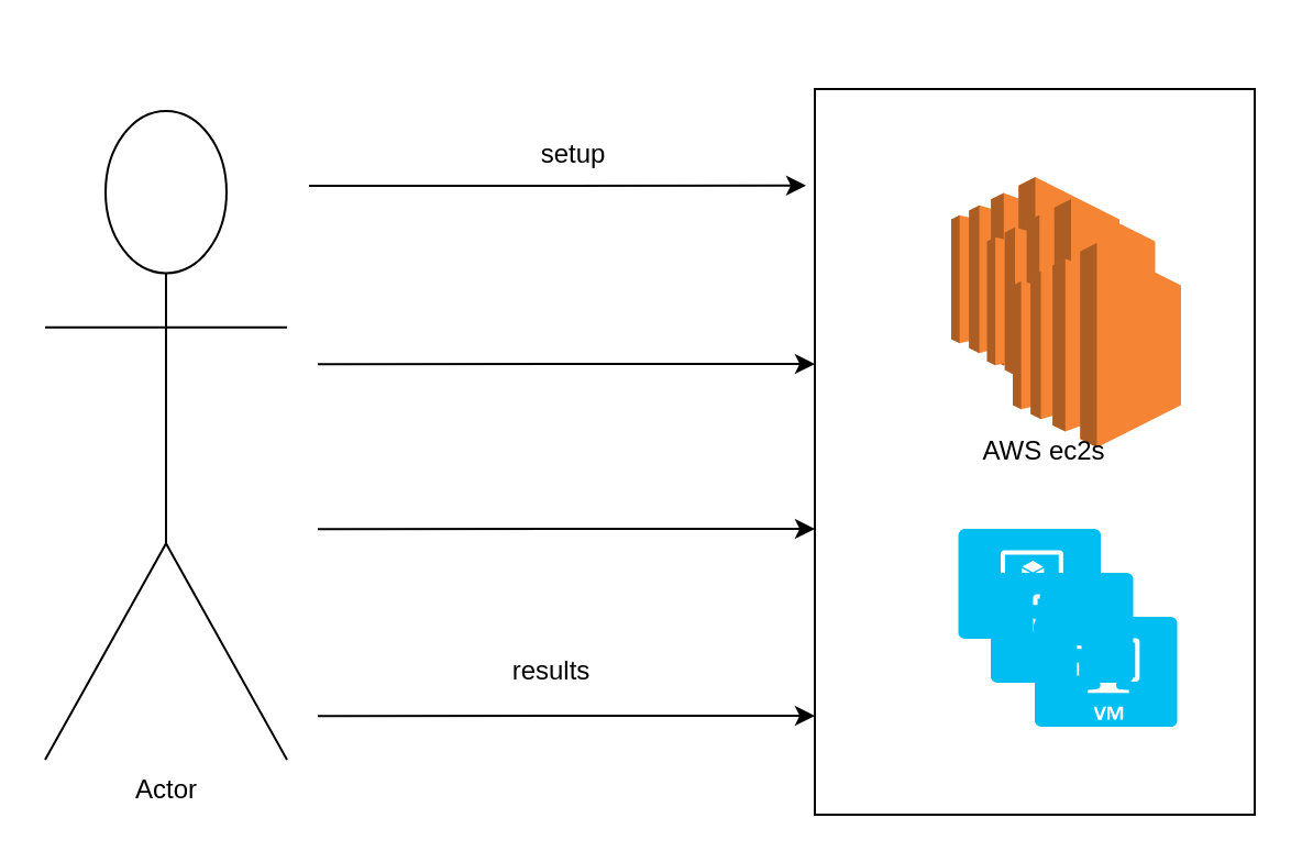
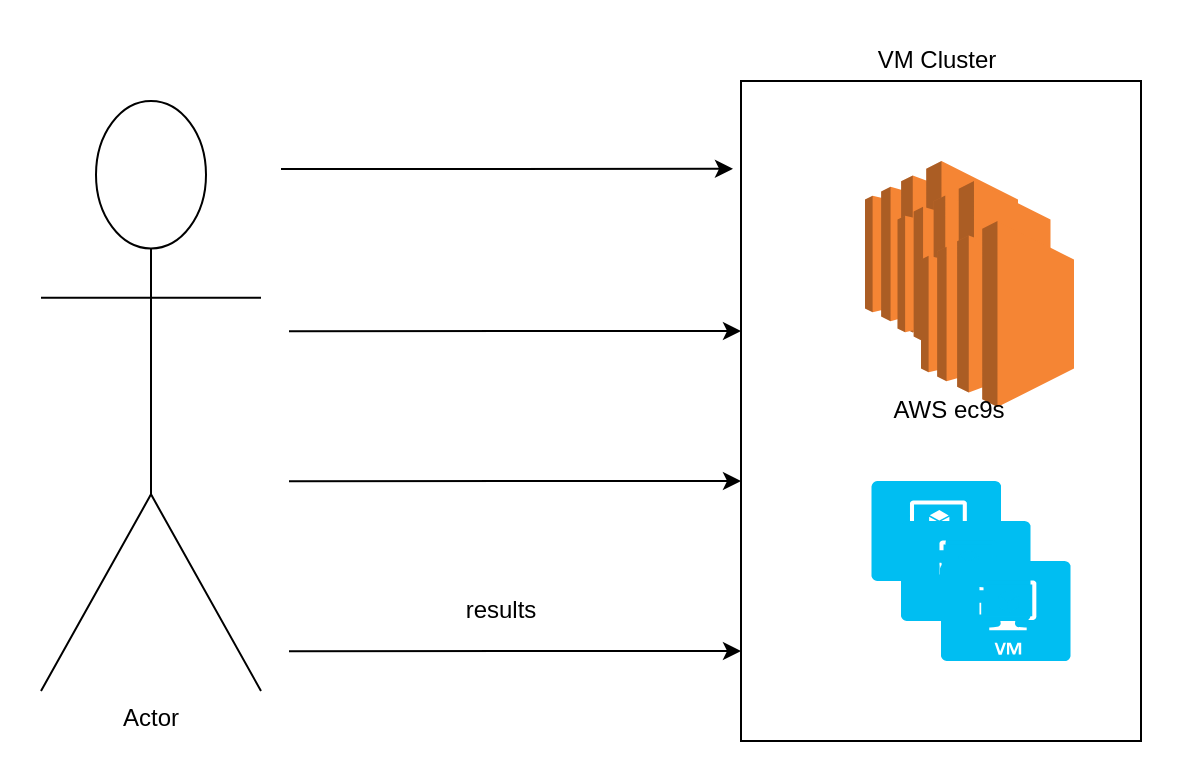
  <mxCell id="0" />
  <mxCell id="1" parent="0" />
  <mxCell id="2" value="Actor" style="shape=umlActor;verticalLabelPosition=bottom;labelBackgroundColor=#ffffff;verticalAlign=top;html=1;outlineConnect=0;" parent="1" vertex="1"><mxGeometry x="20" y="50" width="110" height="295" as="geometry" /></mxCell>
  <mxCell id="3" value="" style="rounded=0;whiteSpace=wrap;html=1;" vertex="1" parent="1"><mxGeometry x="370" y="40" width="200" height="330" as="geometry" /></mxCell>
  <mxCell id="4" value="" style="outlineConnect=0;dashed=0;verticalLabelPosition=bottom;verticalAlign=top;align=center;html=1;shape=mxgraph.aws3.ec2;fillColor=#F58534;gradientColor=none;" vertex="1" parent="1"><mxGeometry x="432" y="80" width="76.5" height="93" as="geometry" /></mxCell>
  <mxCell id="5" value="" style="verticalLabelPosition=bottom;html=1;verticalAlign=top;align=center;strokeColor=none;fillColor=#00BEF2;shape=mxgraph.azure.virtual_machine;" vertex="1" parent="1"><mxGeometry x="435.25" y="240" width="64.75" height="50" as="geometry" /></mxCell>
  <mxCell id="6" value="" style="verticalLabelPosition=bottom;html=1;verticalAlign=top;align=center;strokeColor=none;fillColor=#00BEF2;shape=mxgraph.azure.virtual_machine;" vertex="1" parent="1"><mxGeometry x="450" y="260" width="64.75" height="50" as="geometry" /></mxCell>
  <mxCell id="7" value="" style="verticalLabelPosition=bottom;html=1;verticalAlign=top;align=center;strokeColor=none;fillColor=#00BEF2;shape=mxgraph.azure.virtual_machine;" vertex="1" parent="1"><mxGeometry x="470" y="280" width="64.75" height="50" as="geometry" /></mxCell>
  <mxCell id="8" value="" style="outlineConnect=0;dashed=0;verticalLabelPosition=bottom;verticalAlign=top;align=center;html=1;shape=mxgraph.aws3.ec2;fillColor=#F58534;gradientColor=none;" vertex="1" parent="1"><mxGeometry x="448.25" y="90" width="76.5" height="93" as="geometry" /></mxCell>
  <mxCell id="9" value="" style="outlineConnect=0;dashed=0;verticalLabelPosition=bottom;verticalAlign=top;align=center;html=1;shape=mxgraph.aws3.ec2;fillColor=#F58534;gradientColor=none;" vertex="1" parent="1"><mxGeometry x="460" y="110" width="76.5" height="93" as="geometry" /></mxCell>
- <mxCell id="10" value="AWS ec2s" style="text;html=1;align=center;verticalAlign=middle;resizable=0;points=[];;autosize=1;" vertex="1" parent="1"><mxGeometry x="438.5" y="195" width="70" height="20" as="geometry" /></mxCell>
+ <mxCell id="10" value="AWS ec9s" style="text;html=1;align=center;verticalAlign=middle;resizable=0;points=[];;autosize=1;" vertex="1" parent="1"><mxGeometry x="438.5" y="195" width="70" height="20" as="geometry" /></mxCell>
+ <mxCell id="11" value="VM Cluster" style="text;html=1;align=center;verticalAlign=middle;resizable=0;points=[];;autosize=1;" vertex="1" parent="1"><mxGeometry x="433.25" y="20" width="70" height="20" as="geometry" /></mxCell>
  <mxCell id="12" value="" style="endArrow=classic;html=1;entryX=-0.02;entryY=0.133;entryDx=0;entryDy=0;entryPerimeter=0;" edge="1" parent="1" target="3"><mxGeometry width="50" height="50" relative="1" as="geometry"><mxPoint x="140" y="84" as="sourcePoint" /><mxPoint x="190" y="75" as="targetPoint" /></mxGeometry></mxCell>
  <mxCell id="13" value="" style="endArrow=classic;html=1;entryX=-0.02;entryY=0.133;entryDx=0;entryDy=0;entryPerimeter=0;" edge="1" parent="1"><mxGeometry width="50" height="50" relative="1" as="geometry"><mxPoint x="144" y="165.11" as="sourcePoint" /><mxPoint x="370" y="165" as="targetPoint" /></mxGeometry></mxCell>
  <mxCell id="14" value="" style="endArrow=classic;html=1;entryX=-0.02;entryY=0.133;entryDx=0;entryDy=0;entryPerimeter=0;" edge="1" parent="1"><mxGeometry width="50" height="50" relative="1" as="geometry"><mxPoint x="144" y="240.11" as="sourcePoint" /><mxPoint x="370" y="240" as="targetPoint" /></mxGeometry></mxCell>
  <mxCell id="15" value="" style="endArrow=classic;html=1;entryX=-0.02;entryY=0.133;entryDx=0;entryDy=0;entryPerimeter=0;" edge="1" parent="1"><mxGeometry width="50" height="50" relative="1" as="geometry"><mxPoint x="144" y="325.11" as="sourcePoint" /><mxPoint x="370" y="325" as="targetPoint" /></mxGeometry></mxCell>
- <mxCell id="16" value="setup" style="text;html=1;align=center;verticalAlign=middle;resizable=0;points=[];;autosize=1;" vertex="1" parent="1"><mxGeometry x="240" y="60" width="40" height="20" as="geometry" /></mxCell>
  <mxCell id="17" value="results" style="text;html=1;align=center;verticalAlign=middle;resizable=0;points=[];;autosize=1;" vertex="1" parent="1"><mxGeometry x="225" y="295" width="50" height="20" as="geometry" /></mxCell>
